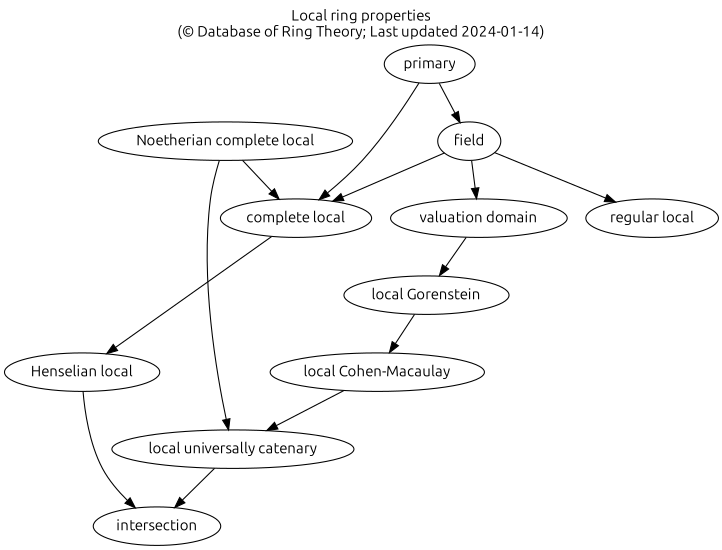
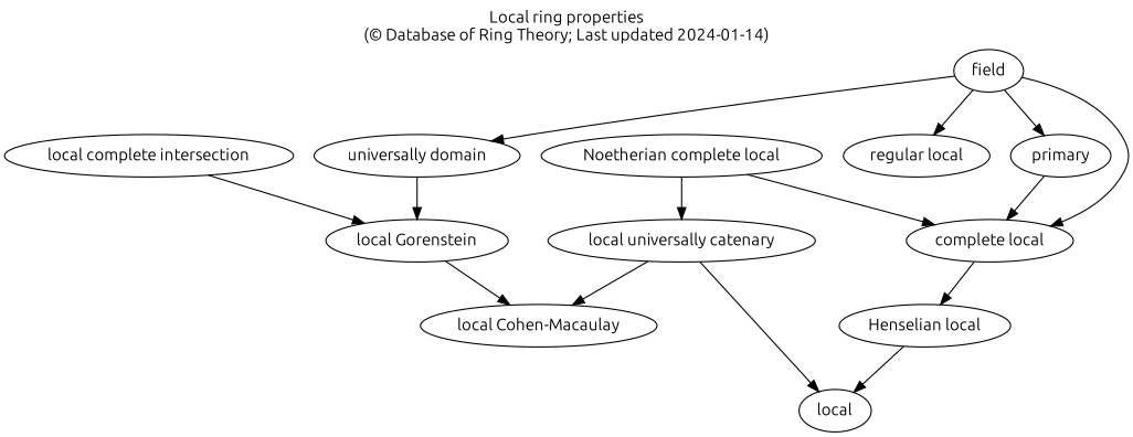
  strict digraph {
    fontname=Ubuntu
    label=<Local ring properties<br/>(© Database of Ring Theory; Last updated 2024-01-14)>
    labelloc=top
    node [fontname=Ubuntu]
    edge [fontname=Ubuntu]
    "complete local"
    "Henselian local"
-   local [label=intersection]
+   local
    field
    "regular local"
    primary
-   "valuation domain"
+   "valuation domain" [label="universally domain"]
    "Noetherian complete local"
    "local universally catenary"
    "local Gorenstein"
+   "local complete intersection"
    "local Cohen-Macaulay"
    "complete local" -> "Henselian local"
    "Henselian local" -> local
    field -> "complete local"
    field -> "regular local"
-   primary -> field
+   field -> primary
    field -> "valuation domain"
    primary -> "complete local"
    "valuation domain" -> "local Gorenstein"
    "Noetherian complete local" -> "complete local"
    "Noetherian complete local" -> "local universally catenary"
    "local universally catenary" -> local
    "local Gorenstein" -> "local Cohen-Macaulay"
-   "local Cohen-Macaulay" -> "local universally catenary"
+   "local complete intersection" -> "local Gorenstein"
+   "local universally catenary" -> "local Cohen-Macaulay"
  }
